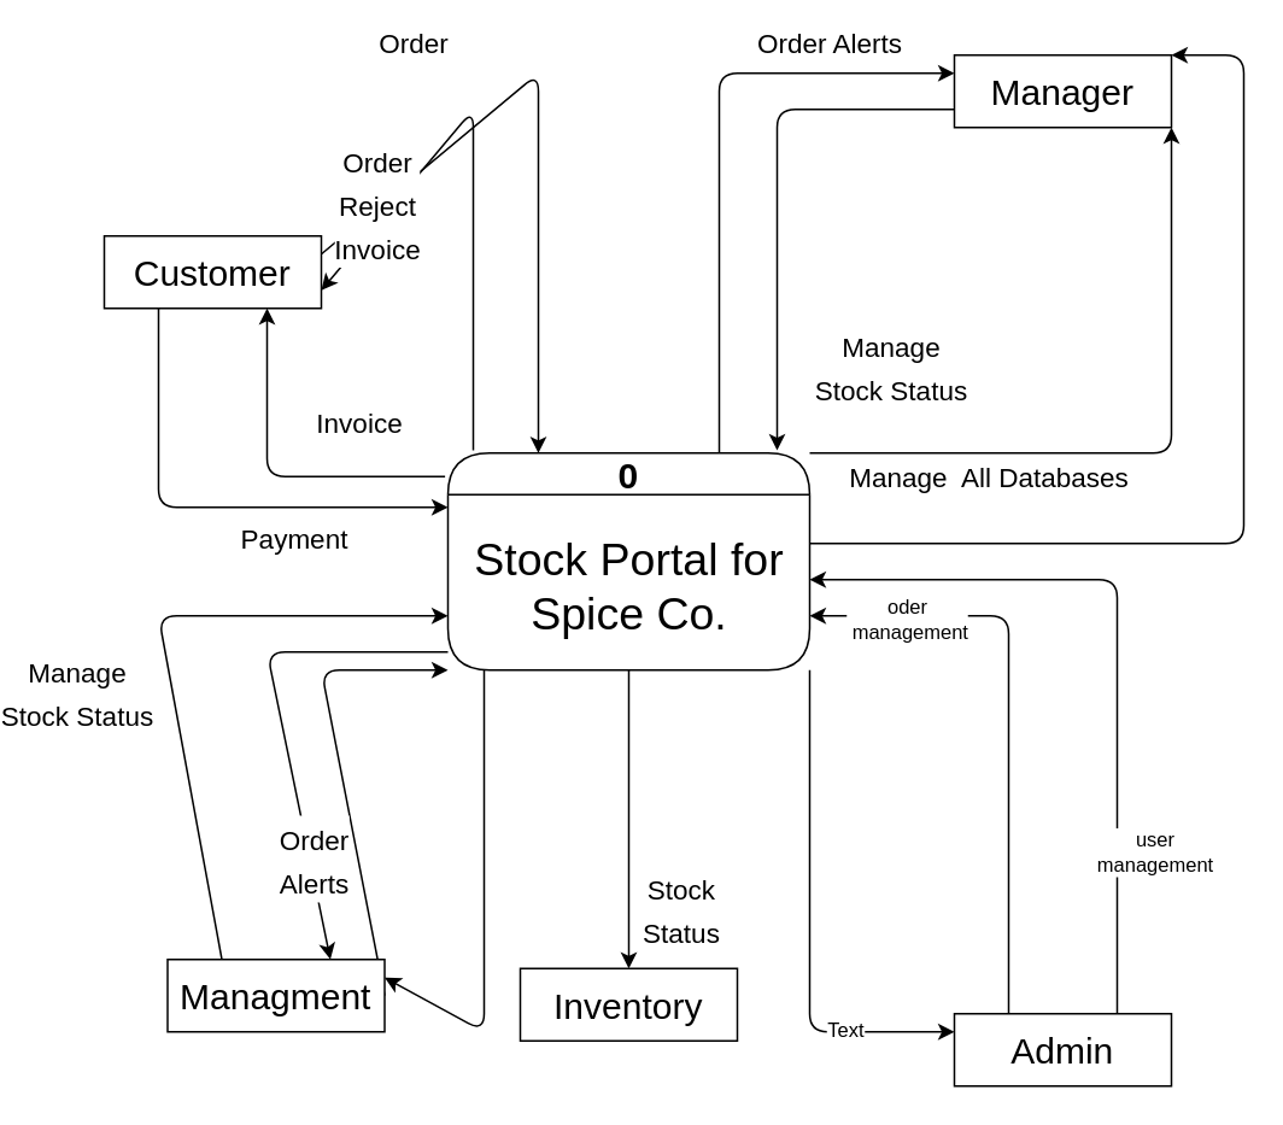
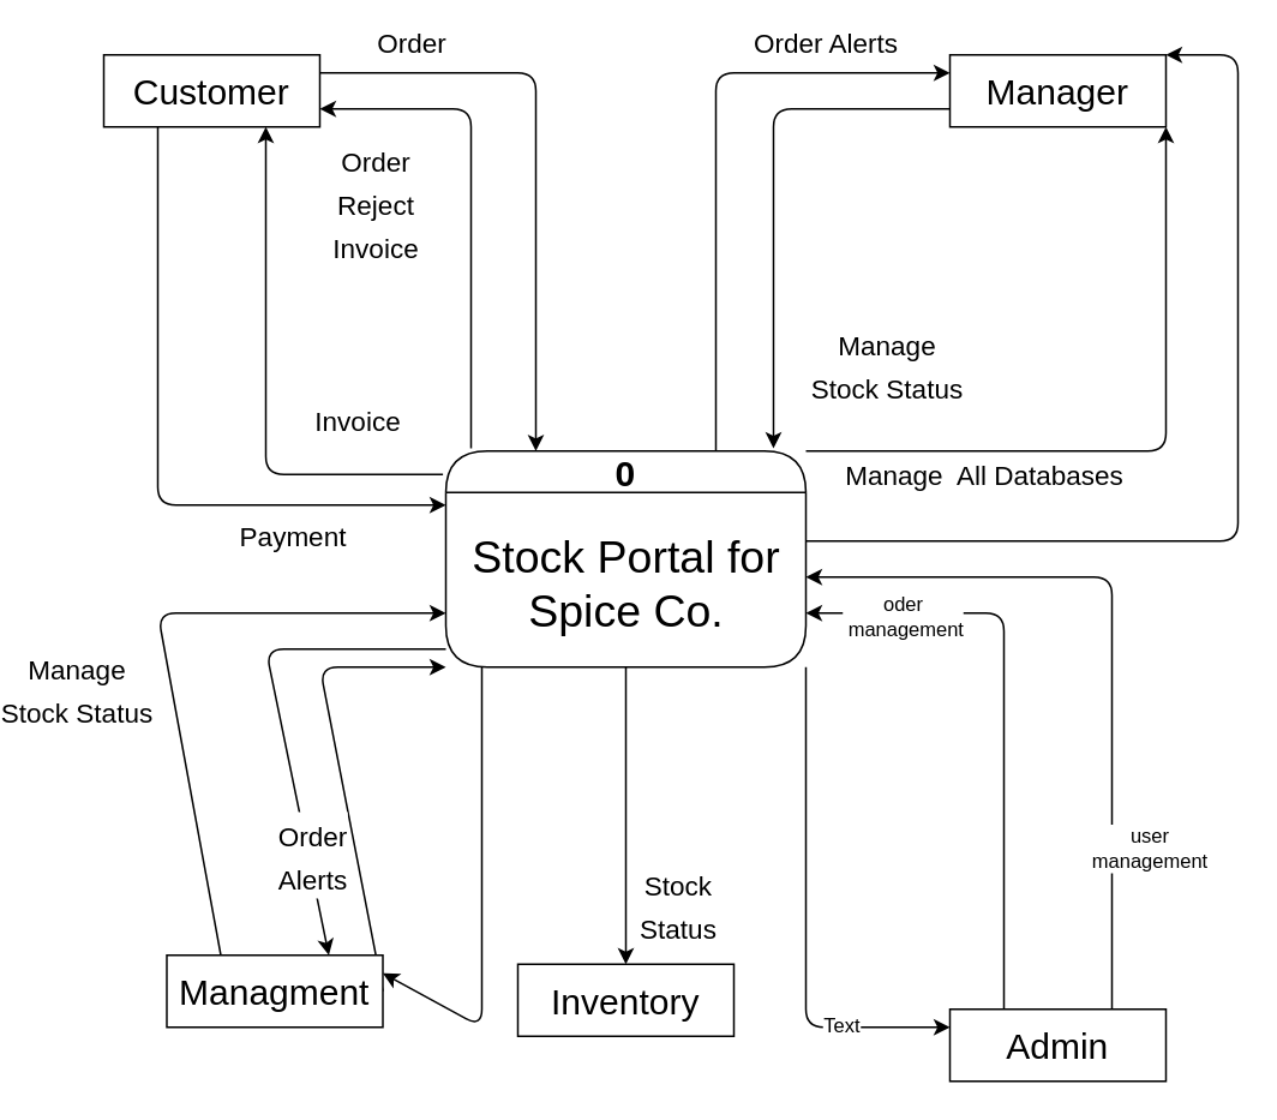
  <mxCell id="0" />
  <mxCell id="1" parent="0" />
  <mxCell id="2" style="edgeStyle=none;html=1;entryX=1;entryY=0.25;entryDx=0;entryDy=0;" edge="1" parent="1" target="12"><mxGeometry relative="1" as="geometry"><mxPoint x="250" y="370" as="sourcePoint" /><Array as="points"><mxPoint x="250" y="570" /></Array></mxGeometry></mxCell>
  <mxCell id="3" style="edgeStyle=none;html=1;exitX=1;exitY=1;exitDx=0;exitDy=0;entryX=0;entryY=0.25;entryDx=0;entryDy=0;" edge="1" parent="1" source="5" target="9"><mxGeometry relative="1" as="geometry"><Array as="points"><mxPoint x="430" y="570" /></Array></mxGeometry></mxCell>
  <mxCell id="4" value="Text" style="edgeLabel;html=1;align=center;verticalAlign=middle;resizable=0;points=[];" vertex="1" connectable="0" parent="3"><mxGeometry x="0.567" y="2" relative="1" as="geometry"><mxPoint as="offset" /></mxGeometry></mxCell>
  <mxCell id="5" value="&lt;font style=&quot;font-size: 20px;&quot;&gt;0&lt;/font&gt;" style="swimlane;whiteSpace=wrap;html=1;rounded=1;arcSize=50;" parent="1" vertex="1"><mxGeometry x="230" y="250" width="200" height="120" as="geometry" /></mxCell>
  <mxCell id="6" value="&lt;font style=&quot;font-size: 25px;&quot;&gt;Stock Portal for &lt;br&gt;Spice Co.&lt;/font&gt;" style="text;html=1;align=center;verticalAlign=middle;resizable=0;points=[];autosize=1;strokeColor=none;fillColor=none;" parent="5" vertex="1"><mxGeometry x="5" y="38" width="190" height="70" as="geometry" /></mxCell>
- <mxCell id="7" value="&lt;font style=&quot;font-size: 20px;&quot;&gt;Customer&lt;/font&gt;" style="rounded=0;whiteSpace=wrap;html=1;fontSize=14;" parent="1" vertex="1"><mxGeometry x="40" y="130" width="120" height="40" as="geometry" /></mxCell>
+ <mxCell id="7" value="&lt;font style=&quot;font-size: 20px;&quot;&gt;Customer&lt;/font&gt;" style="rounded=0;whiteSpace=wrap;html=1;fontSize=14;" parent="1" vertex="1"><mxGeometry x="40" y="30" width="120" height="40" as="geometry" /></mxCell>
  <mxCell id="8" value="&lt;div style=&quot;text-align: start;&quot;&gt;&lt;font style=&quot;background-color: initial; font-size: 20px;&quot;&gt;Manager&lt;/font&gt;&lt;span style=&quot;background-color: initial; color: rgba(0, 0, 0, 0); font-family: monospace; font-size: 0px; text-align: start;&quot;&gt;%3CmxGraphModel%3E%3Croot%3E%3CmxCell%20id%3D%220%22%2F%3E%3CmxCell%20id%3D%221%22%20parent%3D%220%22%2F%3E%3CmxCell%20id%3D%222%22%20value%3D%22%26lt%3Bfont%20style%3D%26quot%3Bfont-size%3A%2020px%3B%26quot%3B%26gt%3BCustomer%26lt%3B%2Ffont%26gt%3B%22%20style%3D%22rounded%3D0%3BwhiteSpace%3Dwrap%3Bhtml%3D1%3BfontSize%3D14%3B%22%20vertex%3D%221%22%20parent%3D%221%22%3E%3CmxGeometry%20x%3D%22130%22%20y%3D%2270%22%20width%3D%22120%22%20height%3D%2240%22%20as%3D%22geometry%22%2F%3E%3C%2FmxCell%3E%3C%2Froot%3E%3C%2FmxGraphModel%3E&lt;/span&gt;&lt;span style=&quot;background-color: initial; font-size: 0px;&quot;&gt;&lt;font face=&quot;monospace&quot; color=&quot;rgba(0, 0, 0, 0)&quot;&gt;https://music.youtube.com/watch?v=BXsjKvdEae4&amp;amp;si=lK1nP5Bo9hr5hulV&lt;/font&gt;&lt;/span&gt;&lt;/div&gt;" style="rounded=0;whiteSpace=wrap;html=1;fontSize=14;" parent="1" vertex="1"><mxGeometry x="510" y="30" width="120" height="40" as="geometry" /></mxCell>
  <mxCell id="9" value="&lt;div style=&quot;text-align: start;&quot;&gt;&lt;span style=&quot;font-size: 20px;&quot;&gt;Admin&lt;/span&gt;&lt;/div&gt;" style="rounded=0;whiteSpace=wrap;html=1;fontSize=14;" parent="1" vertex="1"><mxGeometry x="510" y="560" width="120" height="40" as="geometry" /></mxCell>
  <mxCell id="10" value="&lt;div style=&quot;text-align: start;&quot;&gt;&lt;span style=&quot;font-size: 20px;&quot;&gt;Inventory&lt;/span&gt;&lt;/div&gt;" style="rounded=0;whiteSpace=wrap;html=1;fontSize=14;" parent="1" vertex="1"><mxGeometry x="270" y="535" width="120" height="40" as="geometry" /></mxCell>
  <mxCell id="11" style="edgeStyle=none;html=1;exitX=1;exitY=0.5;exitDx=0;exitDy=0;entryX=0;entryY=1;entryDx=0;entryDy=0;" edge="1" parent="1" source="12" target="5"><mxGeometry relative="1" as="geometry"><Array as="points"><mxPoint x="160" y="370" /></Array></mxGeometry></mxCell>
  <mxCell id="12" value="&lt;div style=&quot;text-align: start;&quot;&gt;&lt;span style=&quot;font-size: 20px;&quot;&gt;Managment&lt;/span&gt;&lt;/div&gt;" style="rounded=0;whiteSpace=wrap;html=1;fontSize=14;" parent="1" vertex="1"><mxGeometry x="75" y="530" width="120" height="40" as="geometry" /></mxCell>
  <mxCell id="13" value="" style="endArrow=classic;html=1;fontSize=20;entryX=0.75;entryY=0;entryDx=0;entryDy=0;" parent="1" target="12" edge="1"><mxGeometry width="50" height="50" relative="1" as="geometry"><mxPoint x="230" y="360" as="sourcePoint" /><mxPoint x="360" y="300" as="targetPoint" /><Array as="points"><mxPoint x="130" y="360" /></Array></mxGeometry></mxCell>
  <mxCell id="14" value="&lt;font style=&quot;font-size: 15px;&quot;&gt;Order&lt;br&gt;Alerts&lt;br&gt;&lt;/font&gt;" style="edgeLabel;html=1;align=center;verticalAlign=middle;resizable=0;points=[];fontSize=20;" parent="13" vertex="1" connectable="0"><mxGeometry x="0.648" y="1" relative="1" as="geometry"><mxPoint x="-1" y="-9" as="offset" /></mxGeometry></mxCell>
  <mxCell id="15" value="" style="endArrow=classic;html=1;fontSize=20;entryX=0;entryY=0.75;entryDx=0;entryDy=0;exitX=0.25;exitY=0;exitDx=0;exitDy=0;" parent="1" source="12" target="5" edge="1"><mxGeometry width="50" height="50" relative="1" as="geometry"><mxPoint x="310" y="350" as="sourcePoint" /><mxPoint x="360" y="300" as="targetPoint" /><Array as="points"><mxPoint x="70" y="340" /></Array></mxGeometry></mxCell>
  <mxCell id="16" value="" style="endArrow=classic;html=1;fontSize=20;entryX=0;entryY=0.25;entryDx=0;entryDy=0;exitX=0.25;exitY=1;exitDx=0;exitDy=0;" parent="1" source="7" target="5" edge="1"><mxGeometry width="50" height="50" relative="1" as="geometry"><mxPoint x="310" y="350" as="sourcePoint" /><mxPoint x="360" y="300" as="targetPoint" /><Array as="points"><mxPoint x="70" y="280" /></Array></mxGeometry></mxCell>
  <mxCell id="17" value="" style="endArrow=classic;html=1;fontSize=20;entryX=0.75;entryY=1;entryDx=0;entryDy=0;exitX=-0.008;exitY=0.108;exitDx=0;exitDy=0;exitPerimeter=0;" parent="1" source="5" target="7" edge="1"><mxGeometry width="50" height="50" relative="1" as="geometry"><mxPoint x="310" y="350" as="sourcePoint" /><mxPoint x="360" y="300" as="targetPoint" /><Array as="points"><mxPoint x="130" y="263" /></Array></mxGeometry></mxCell>
  <mxCell id="18" value="" style="endArrow=classic;html=1;fontSize=20;entryX=1;entryY=0.75;entryDx=0;entryDy=0;exitX=0.07;exitY=-0.012;exitDx=0;exitDy=0;exitPerimeter=0;" parent="1" source="5" target="7" edge="1"><mxGeometry width="50" height="50" relative="1" as="geometry"><mxPoint x="310" y="350" as="sourcePoint" /><mxPoint x="360" y="300" as="targetPoint" /><Array as="points"><mxPoint x="244" y="60" /></Array></mxGeometry></mxCell>
  <mxCell id="19" value="" style="endArrow=classic;html=1;fontSize=20;exitX=1;exitY=0.25;exitDx=0;exitDy=0;entryX=0.25;entryY=0;entryDx=0;entryDy=0;" parent="1" source="7" target="5" edge="1"><mxGeometry width="50" height="50" relative="1" as="geometry"><mxPoint x="310" y="350" as="sourcePoint" /><mxPoint x="360" y="300" as="targetPoint" /><Array as="points"><mxPoint x="280" y="40" /></Array></mxGeometry></mxCell>
  <mxCell id="20" value="" style="endArrow=classic;html=1;fontSize=20;entryX=0;entryY=0.25;entryDx=0;entryDy=0;exitX=0.75;exitY=0;exitDx=0;exitDy=0;" parent="1" source="5" target="8" edge="1"><mxGeometry width="50" height="50" relative="1" as="geometry"><mxPoint x="310" y="350" as="sourcePoint" /><mxPoint x="360" y="300" as="targetPoint" /><Array as="points"><mxPoint x="380" y="40" /></Array></mxGeometry></mxCell>
  <mxCell id="21" value="" style="endArrow=classic;html=1;fontSize=20;exitX=0;exitY=0.75;exitDx=0;exitDy=0;entryX=0.91;entryY=-0.012;entryDx=0;entryDy=0;entryPerimeter=0;" parent="1" source="8" target="5" edge="1"><mxGeometry width="50" height="50" relative="1" as="geometry"><mxPoint x="310" y="350" as="sourcePoint" /><mxPoint x="420" y="260" as="targetPoint" /><Array as="points"><mxPoint x="412" y="60" /></Array></mxGeometry></mxCell>
  <mxCell id="22" value="" style="endArrow=classic;html=1;fontSize=20;exitX=0.5;exitY=1;exitDx=0;exitDy=0;entryX=0.5;entryY=0;entryDx=0;entryDy=0;" parent="1" source="5" target="10" edge="1"><mxGeometry width="50" height="50" relative="1" as="geometry"><mxPoint x="310" y="350" as="sourcePoint" /><mxPoint x="360" y="300" as="targetPoint" /></mxGeometry></mxCell>
  <mxCell id="23" value="" style="endArrow=classic;html=1;fontSize=20;entryX=1;entryY=0.75;entryDx=0;entryDy=0;" parent="1" target="5" edge="1"><mxGeometry width="50" height="50" relative="1" as="geometry"><mxPoint x="540" y="560" as="sourcePoint" /><mxPoint x="360" y="300" as="targetPoint" /><Array as="points"><mxPoint x="540" y="340" /></Array></mxGeometry></mxCell>
  <mxCell id="24" value="oder&lt;br&gt;&amp;nbsp;management" style="edgeLabel;html=1;align=center;verticalAlign=middle;resizable=0;points=[];" vertex="1" connectable="0" parent="23"><mxGeometry x="0.681" y="1" relative="1" as="geometry"><mxPoint as="offset" /></mxGeometry></mxCell>
  <mxCell id="25" value="" style="endArrow=classic;html=1;fontSize=20;exitX=0.75;exitY=0;exitDx=0;exitDy=0;" parent="1" source="9" edge="1"><mxGeometry width="50" height="50" relative="1" as="geometry"><mxPoint x="310" y="350" as="sourcePoint" /><mxPoint x="430" y="320" as="targetPoint" /><Array as="points"><mxPoint x="600" y="320" /></Array></mxGeometry></mxCell>
  <mxCell id="26" value="&lt;font style=&quot;font-size: 15px;&quot;&gt;Manage&lt;br&gt;Stock Status&lt;br&gt;&lt;/font&gt;" style="edgeLabel;html=1;align=center;verticalAlign=middle;resizable=0;points=[];fontSize=20;" parent="1" vertex="1" connectable="0"><mxGeometry x="20" y="370" as="geometry"><mxPoint x="4" y="10" as="offset" /></mxGeometry></mxCell>
  <mxCell id="27" value="&lt;font style=&quot;font-size: 15px;&quot;&gt;Stock&lt;br&gt;Status&lt;br&gt;&lt;/font&gt;" style="edgeLabel;html=1;align=center;verticalAlign=middle;resizable=0;points=[];fontSize=20;" parent="1" vertex="1" connectable="0"><mxGeometry x="360" y="500" as="geometry"><mxPoint x="-2" as="offset" /></mxGeometry></mxCell>
  <mxCell id="28" value="&lt;font style=&quot;font-size: 15px;&quot;&gt;&lt;br&gt;&lt;/font&gt;" style="edgeLabel;html=1;align=center;verticalAlign=middle;resizable=0;points=[];fontSize=20;" parent="1" vertex="1" connectable="0"><mxGeometry x="490" y="500" as="geometry"><mxPoint x="-24" y="2" as="offset" /></mxGeometry></mxCell>
  <mxCell id="29" value="&lt;font style=&quot;font-size: 15px;&quot;&gt;Manage&amp;nbsp; All Databases&lt;br&gt;&lt;/font&gt;" style="edgeLabel;html=1;align=center;verticalAlign=middle;resizable=0;points=[];fontSize=20;" parent="1" vertex="1" connectable="0"><mxGeometry x="530" y="260" as="geometry"><mxPoint x="-2" as="offset" /></mxGeometry></mxCell>
  <mxCell id="30" value="&lt;font style=&quot;font-size: 15px;&quot;&gt;Manage&lt;br&gt;Stock Status&lt;br&gt;&lt;/font&gt;" style="edgeLabel;html=1;align=center;verticalAlign=middle;resizable=0;points=[];fontSize=20;" parent="1" vertex="1" connectable="0"><mxGeometry x="470" y="190" as="geometry"><mxPoint x="4" y="10" as="offset" /></mxGeometry></mxCell>
  <mxCell id="31" value="&lt;font style=&quot;font-size: 15px;&quot;&gt;Order Alerts&lt;br&gt;&lt;/font&gt;" style="edgeLabel;html=1;align=center;verticalAlign=middle;resizable=0;points=[];fontSize=20;" parent="1" vertex="1" connectable="0"><mxGeometry x="440" y="20" as="geometry" /></mxCell>
  <mxCell id="32" value="&lt;font style=&quot;font-size: 15px;&quot;&gt;Order&lt;br&gt;&lt;/font&gt;" style="edgeLabel;html=1;align=center;verticalAlign=middle;resizable=0;points=[];fontSize=20;" parent="1" vertex="1" connectable="0"><mxGeometry x="210" y="20" as="geometry" /></mxCell>
  <mxCell id="33" value="&lt;font style=&quot;font-size: 15px;&quot;&gt;Order&lt;br&gt;Reject&lt;br&gt;Invoice&lt;br&gt;&lt;/font&gt;" style="edgeLabel;html=1;align=center;verticalAlign=middle;resizable=0;points=[];fontSize=20;" parent="1" vertex="1" connectable="0"><mxGeometry x="190" y="110" as="geometry" /></mxCell>
  <mxCell id="34" value="&lt;font style=&quot;font-size: 15px;&quot;&gt;Invoice&lt;br&gt;&lt;/font&gt;" style="edgeLabel;html=1;align=center;verticalAlign=middle;resizable=0;points=[];fontSize=20;" parent="1" vertex="1" connectable="0"><mxGeometry x="180" y="230" as="geometry" /></mxCell>
  <mxCell id="35" value="&lt;font style=&quot;font-size: 15px;&quot;&gt;Payment&lt;br&gt;&lt;/font&gt;" style="edgeLabel;html=1;align=center;verticalAlign=middle;resizable=0;points=[];fontSize=20;" parent="1" vertex="1" connectable="0"><mxGeometry x="160" y="300" as="geometry"><mxPoint x="-16" y="-6" as="offset" /></mxGeometry></mxCell>
  <mxCell id="36" value="" style="endArrow=classic;html=1;fontSize=20;entryX=1;entryY=1;entryDx=0;entryDy=0;exitX=1;exitY=0;exitDx=0;exitDy=0;" edge="1" parent="1" source="5" target="8"><mxGeometry width="50" height="50" relative="1" as="geometry"><mxPoint x="630" y="280" as="sourcePoint" /><mxPoint x="760" y="70" as="targetPoint" /><Array as="points"><mxPoint x="630" y="250" /><mxPoint x="630" y="70" /></Array></mxGeometry></mxCell>
  <mxCell id="37" value="" style="endArrow=classic;html=1;fontSize=20;entryX=1;entryY=0;entryDx=0;entryDy=0;" edge="1" parent="1" target="8"><mxGeometry width="50" height="50" relative="1" as="geometry"><mxPoint x="430" y="300" as="sourcePoint" /><mxPoint x="780" y="-10" as="targetPoint" /><Array as="points"><mxPoint x="670" y="300" /><mxPoint x="670" y="30" /></Array></mxGeometry></mxCell>
  <mxCell id="38" value="user &lt;br&gt;management" style="edgeLabel;html=1;align=center;verticalAlign=middle;resizable=0;points=[];" vertex="1" connectable="0" parent="1"><mxGeometry x="620" y="470" as="geometry" /></mxCell>
